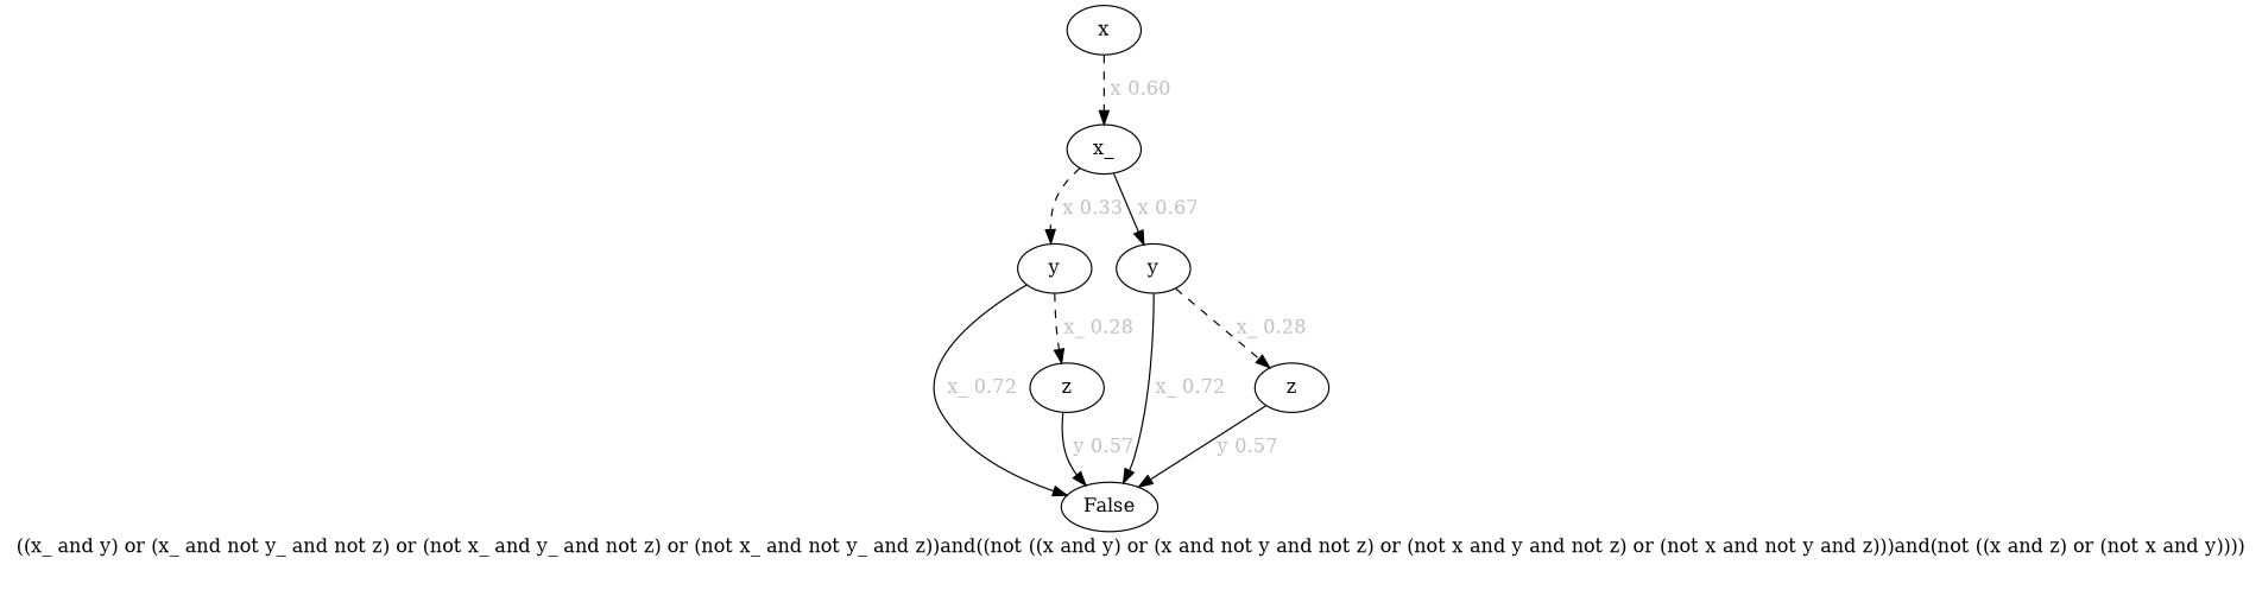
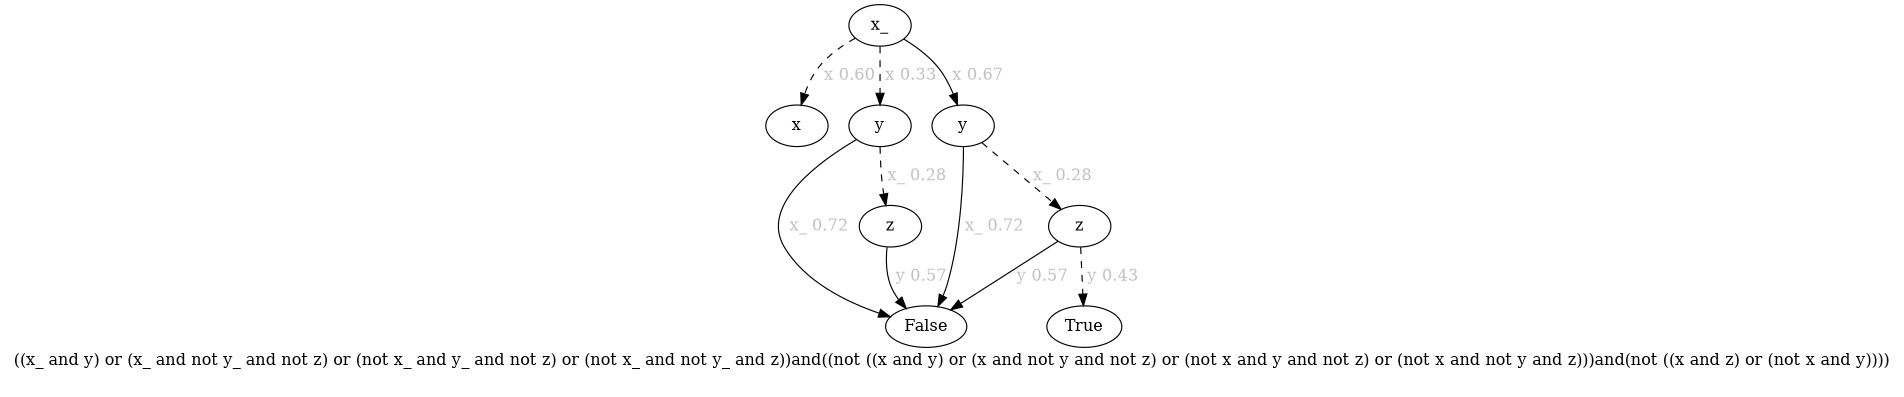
  digraph {
    label="((x_ and y) or (x_ and not y_ and not z) or (not x_ and y_ and not z) or (not x_ and not y_ and z))and((not ((x and y) or (x and not y and not z) or (not x and y and not z) or (not x and not y and z)))and(not ((x and z) or (not x and y))))\n\n"
    edge [fontcolor=gray]
    n1 [label=x]
    n2 [label="x_\n"]
    n3 [label="y\n"]
    n4 [label="y\n"]
    n5 [label="False\n"]
    n6 [label="z\n"]
    n7 [label="z\n"]
-   n1 -> n2 [label=" x 0.60\n" style=dashed]
+   n8 [label="True\n"]
+   n2 -> n1 [label=" x 0.60\n" style=dashed]
    n2 -> n3 [label=" x 0.33\n" style=dashed]
    n2 -> n4 [label=" x 0.67\n"]
    n3 -> n5 [label=" x_ 0.72\n"]
    n3 -> n6 [label=" x_ 0.28\n" style=dashed]
    n4 -> n5 [label=" x_ 0.72\n"]
    n4 -> n7 [label=" x_ 0.28\n" style=dashed]
    n6 -> n5 [label=" y 0.57\n"]
    n7 -> n5 [label=" y 0.57\n"]
+   n7 -> n8 [label=" y 0.43\n" style=dashed]
  }
